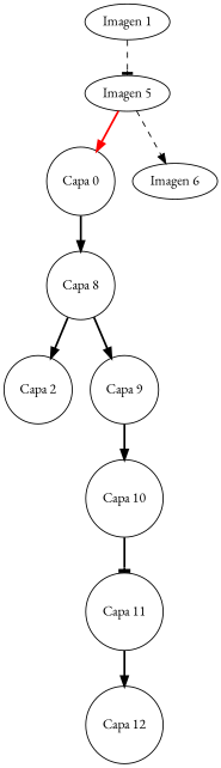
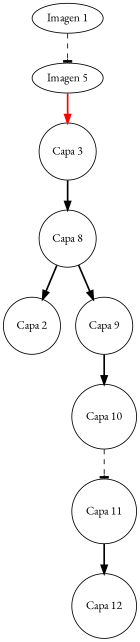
  digraph {
    fontname="EB Garamond"
    node [fontname="EB Garamond" shape=circle]
    edge [arrowhead=normal fontname="EB Garamond" style=bold]
-   n1 [label="Capa 0"]
+   n1 [label="Capa 3"]
    n2 [label="Capa 8"]
    n3 [label="Capa 2"]
    n4 [label="Capa 9"]
    n5 [label="Capa 10"]
    n6 [label="Capa 11"]
    n7 [label="Capa 12"]
    n8 [label="Imagen 5" shape=""]
-   n9 [label="Imagen 6" shape=""]
    n10 [label="Imagen 1" shape=""]
    subgraph sub_1 {
      n1
      n2
      n3
      n4
      n5
      n6
      n7
    }
    n1 -> n2
    n2 -> n3
    n2 -> n4
    n4 -> n5
-   n5 -> n6 [arrowhead=tee]
+   n5 -> n6 [arrowhead=tee style=dashed]
    n6 -> n7
    n8 -> n1 [color=red]
-   n8 -> n9 [style=dashed]
    n10 -> n8 [arrowhead=tee style=dashed]
  }
